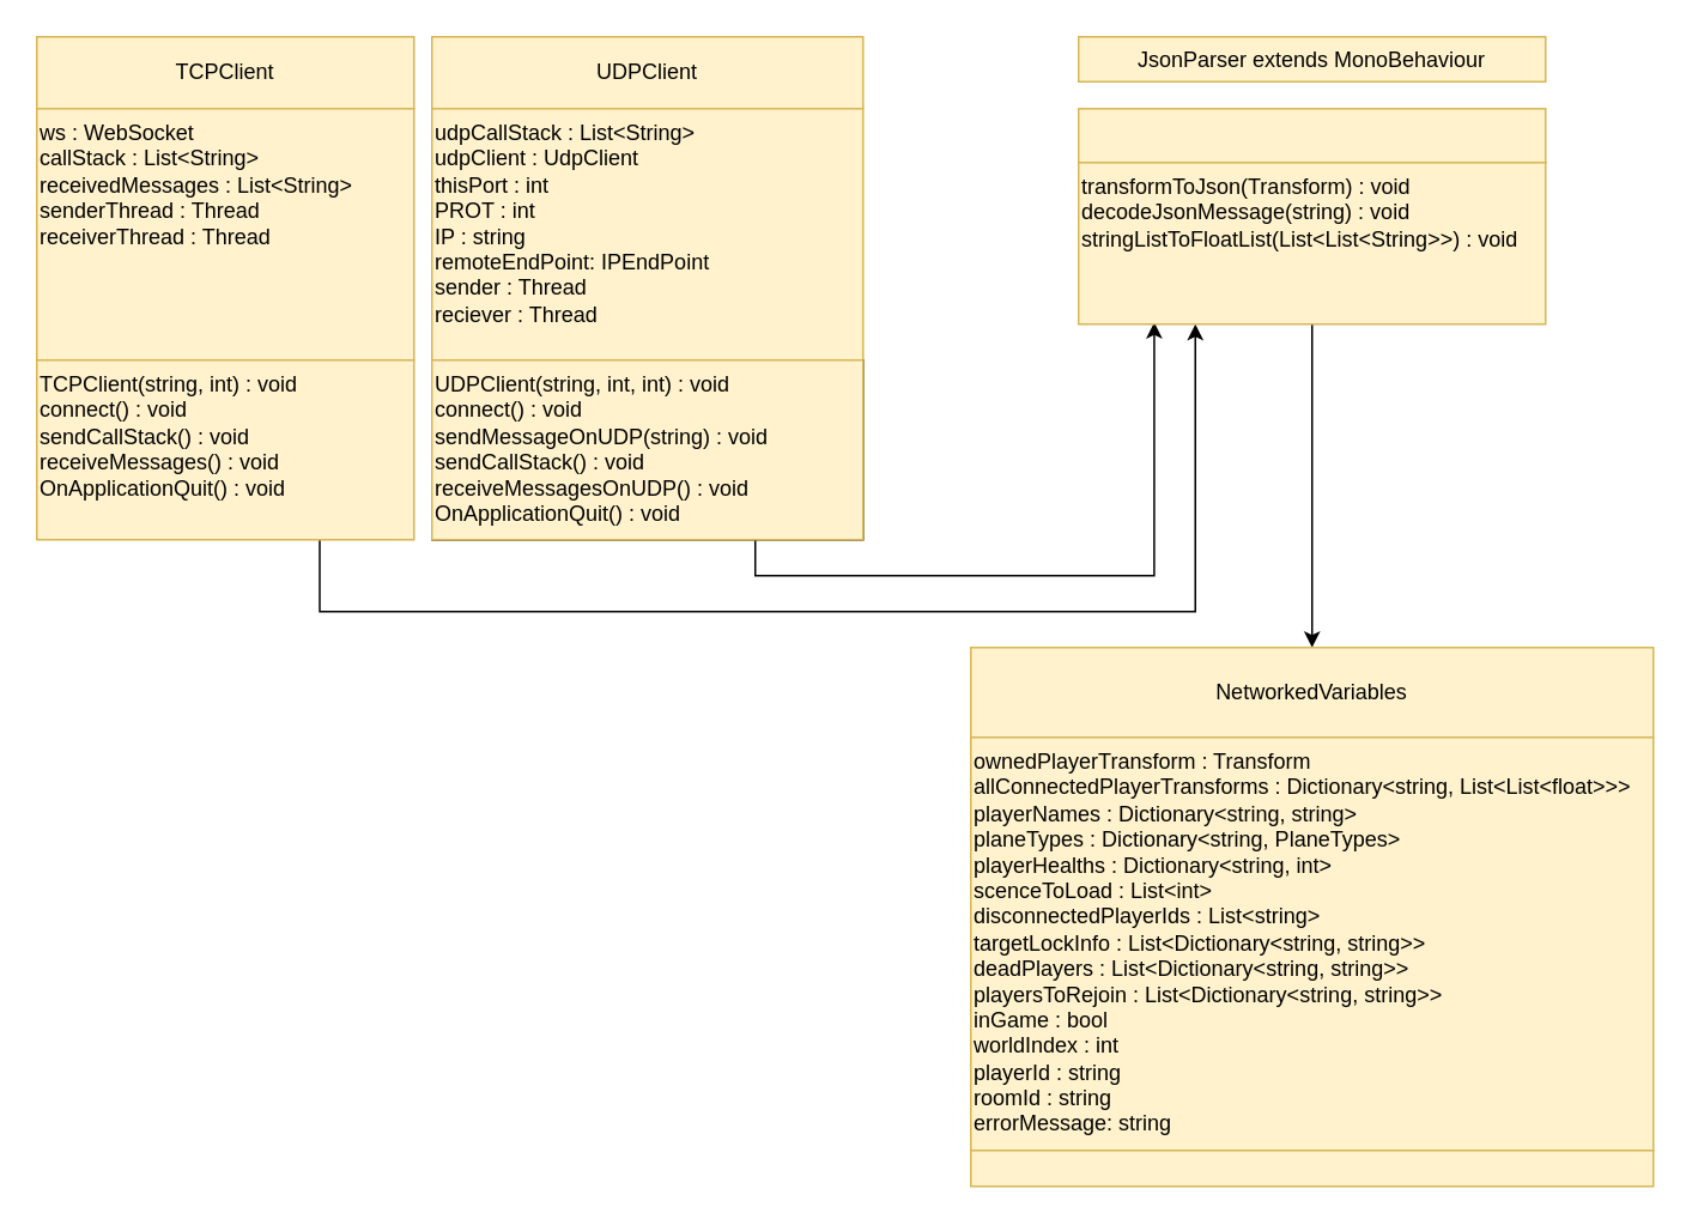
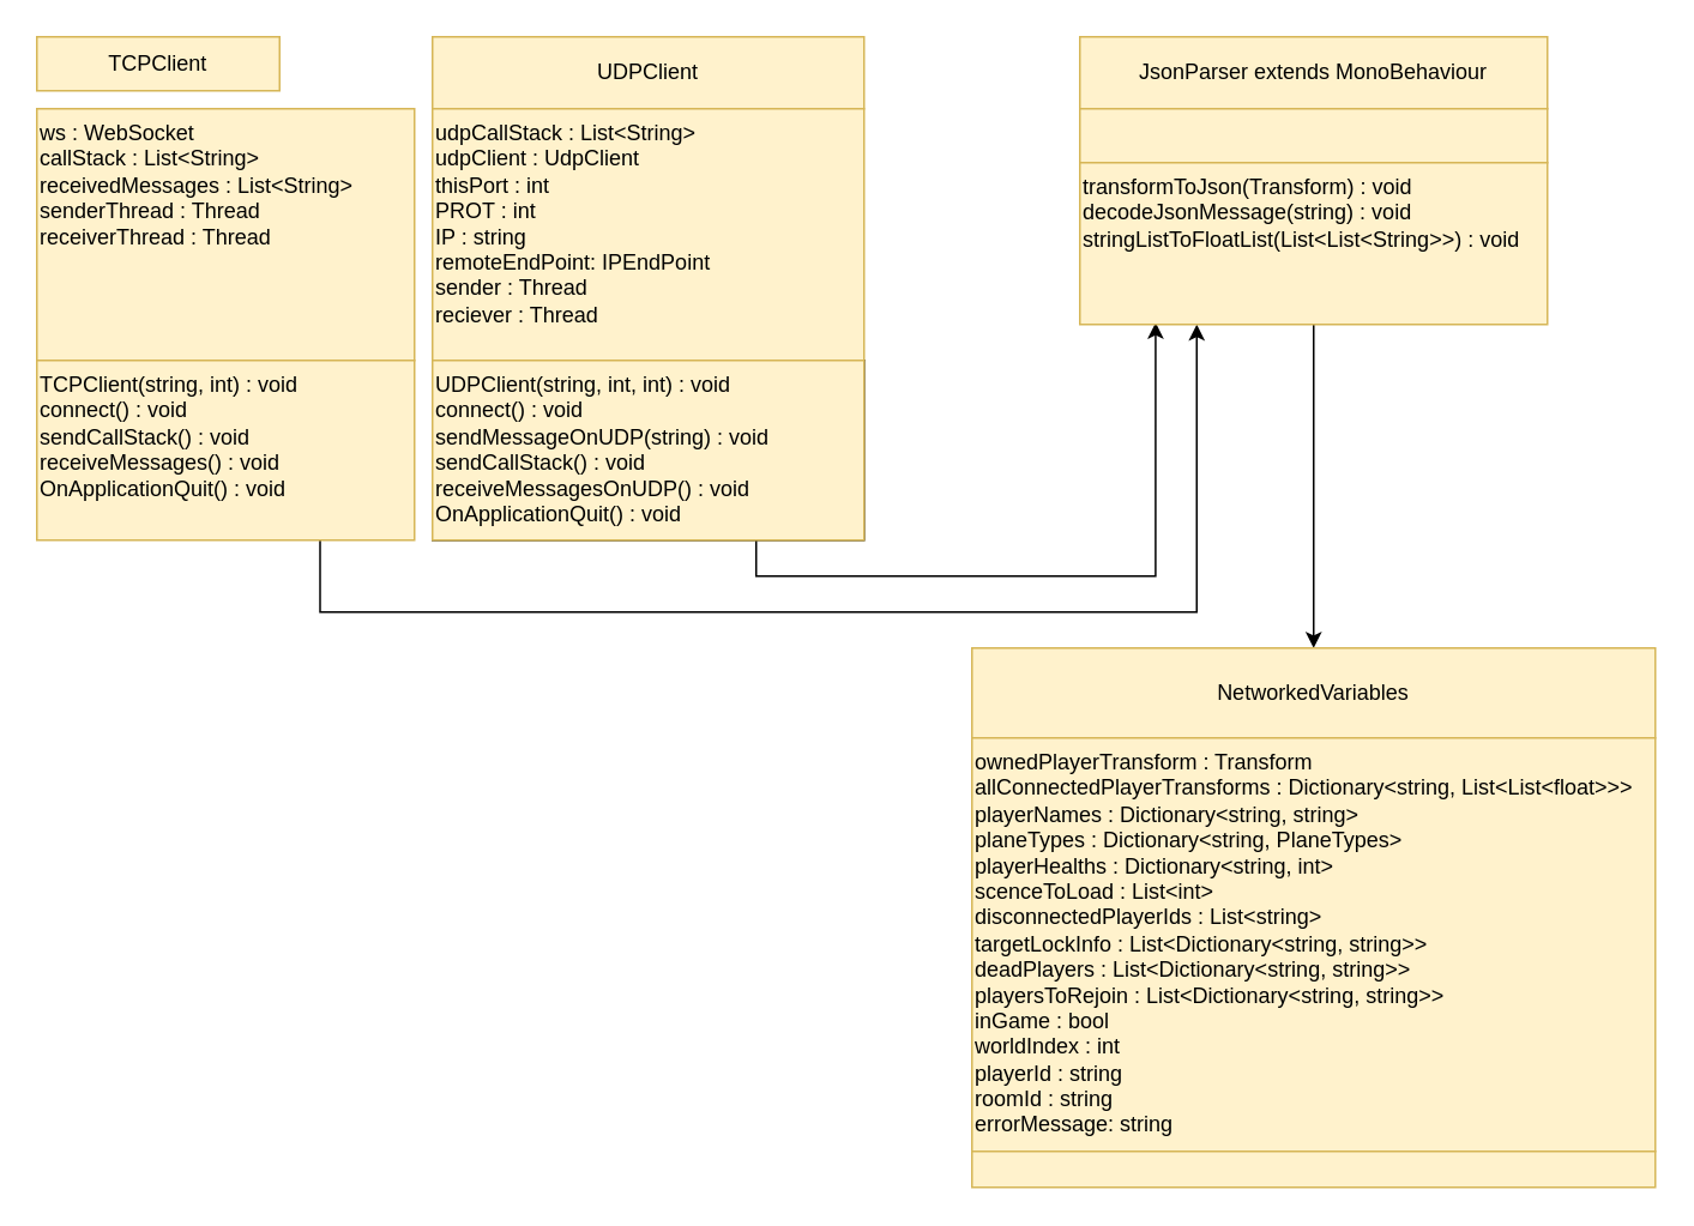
  <mxCell id="0" />
  <mxCell id="1" parent="0" />
- <mxCell id="2" value="TCPClient" style="rounded=0;whiteSpace=wrap;html=1;fillColor=#fff2cc;strokeColor=#d6b656;" vertex="1" parent="1"><mxGeometry x="20" y="20" width="210" height="40" as="geometry" /></mxCell>
+ <mxCell id="2" value="TCPClient" style="rounded=0;whiteSpace=wrap;html=1;fillColor=#fff2cc;strokeColor=#d6b656;" vertex="1" parent="1"><mxGeometry x="20" y="20" width="135" height="30" as="geometry" /></mxCell>
  <mxCell id="3" value="&lt;div&gt;ws : WebSocket&lt;/div&gt;&lt;div&gt;callStack : List&amp;lt;String&amp;gt;&lt;/div&gt;&lt;div&gt;receivedMessages : List&amp;lt;String&amp;gt;&lt;/div&gt;&lt;div&gt;senderThread : Thread&lt;/div&gt;&lt;div&gt;receiverThread : Thread&lt;br&gt;&lt;/div&gt;" style="rounded=0;whiteSpace=wrap;html=1;align=left;verticalAlign=top;fillColor=#fff2cc;strokeColor=#d6b656;" vertex="1" parent="1"><mxGeometry x="20" y="60" width="210" height="140" as="geometry" /></mxCell>
  <mxCell id="4" style="edgeStyle=orthogonalEdgeStyle;rounded=0;orthogonalLoop=1;jettySize=auto;html=1;exitX=0.75;exitY=1;exitDx=0;exitDy=0;entryX=0.25;entryY=1;entryDx=0;entryDy=0;" edge="1" parent="1" source="5" target="14"><mxGeometry relative="1" as="geometry"><Array as="points"><mxPoint x="178" y="340" /><mxPoint x="665" y="340" /></Array></mxGeometry></mxCell>
  <mxCell id="5" value="&lt;div&gt;TCPClient(string, int) : void&lt;/div&gt;&lt;div&gt;connect() : void&lt;/div&gt;&lt;div&gt;sendCallStack() : void&lt;/div&gt;&lt;div&gt;receiveMessages() : void&lt;/div&gt;&lt;div&gt;OnApplicationQuit() : void&lt;br&gt;&lt;/div&gt;" style="rounded=0;whiteSpace=wrap;html=1;verticalAlign=top;align=left;fillColor=#fff2cc;strokeColor=#d6b656;" vertex="1" parent="1"><mxGeometry x="20" y="200" width="210" height="100" as="geometry" /></mxCell>
  <mxCell id="6" value="UDPClient" style="rounded=0;whiteSpace=wrap;html=1;fillColor=#fff2cc;strokeColor=#d6b656;" vertex="1" parent="1"><mxGeometry x="240" y="20" width="240" height="40" as="geometry" /></mxCell>
  <mxCell id="7" value="&lt;div&gt;udpCallStack : List&amp;lt;String&amp;gt;&lt;/div&gt;&lt;div&gt;udpClient : UdpClient&lt;/div&gt;&lt;div&gt;thisPort : int&lt;/div&gt;&lt;div&gt;PROT : int&lt;/div&gt;&lt;div&gt;IP : string&lt;/div&gt;&lt;div&gt;remoteEndPoint: IPEndPoint&lt;/div&gt;&lt;div&gt;sender : Thread&lt;/div&gt;&lt;div&gt;reciever : Thread&lt;br&gt;&lt;/div&gt;" style="rounded=0;whiteSpace=wrap;html=1;align=left;verticalAlign=top;fillColor=#fff2cc;strokeColor=#d6b656;" vertex="1" parent="1"><mxGeometry x="240" y="60" width="240" height="140" as="geometry" /></mxCell>
  <mxCell id="8" value="&lt;div&gt;UDPClient(string, int, int) : void&lt;/div&gt;&lt;div&gt;connect() : void&lt;/div&gt;&lt;div&gt;sendMessageOnUDP(string) : void&lt;/div&gt;&lt;div&gt;sendCallStack() : void&lt;/div&gt;&lt;div&gt;receiveMessagesOnUDP() : void&lt;/div&gt;&lt;div&gt;OnApplicationQuit() : void&lt;br&gt;&lt;/div&gt;&lt;div&gt;&lt;br&gt;&lt;/div&gt;" style="rounded=0;whiteSpace=wrap;html=1;verticalAlign=top;align=left;" vertex="1" parent="1"><mxGeometry x="240" y="200" width="240" height="100" as="geometry" /></mxCell>
  <mxCell id="9" style="edgeStyle=orthogonalEdgeStyle;rounded=0;orthogonalLoop=1;jettySize=auto;html=1;exitX=0.75;exitY=1;exitDx=0;exitDy=0;entryX=0.162;entryY=0.989;entryDx=0;entryDy=0;entryPerimeter=0;" edge="1" parent="1" source="10" target="14"><mxGeometry relative="1" as="geometry" /></mxCell>
  <mxCell id="10" value="&lt;div&gt;UDPClient(string, int, int) : void&lt;/div&gt;&lt;div&gt;connect() : void&lt;/div&gt;&lt;div&gt;sendMessageOnUDP(string) : void&lt;/div&gt;&lt;div&gt;sendCallStack() : void&lt;/div&gt;&lt;div&gt;receiveMessagesOnUDP() : void&lt;/div&gt;&lt;div&gt;OnApplicationQuit() : void&lt;br&gt;&lt;/div&gt;&lt;div&gt;&lt;br&gt;&lt;/div&gt;" style="rounded=0;whiteSpace=wrap;html=1;verticalAlign=top;align=left;fillColor=#fff2cc;strokeColor=#d6b656;" vertex="1" parent="1"><mxGeometry x="240" y="200" width="240" height="100" as="geometry" /></mxCell>
- <mxCell id="11" value="&lt;div align=&quot;center&quot;&gt;JsonParser extends MonoBehaviour&lt;br&gt;&lt;/div&gt;" style="rounded=0;whiteSpace=wrap;html=1;align=center;fillColor=#fff2cc;strokeColor=#d6b656;" vertex="1" parent="1"><mxGeometry x="600" y="20" width="260" height="25" as="geometry" /></mxCell>
+ <mxCell id="11" value="&lt;div align=&quot;center&quot;&gt;JsonParser extends MonoBehaviour&lt;br&gt;&lt;/div&gt;" style="rounded=0;whiteSpace=wrap;html=1;align=center;fillColor=#fff2cc;strokeColor=#d6b656;" vertex="1" parent="1"><mxGeometry x="600" y="20" width="260" height="40" as="geometry" /></mxCell>
  <mxCell id="12" value="" style="rounded=0;whiteSpace=wrap;html=1;align=left;fillColor=#fff2cc;strokeColor=#d6b656;" vertex="1" parent="1"><mxGeometry x="600" y="60" width="260" height="30" as="geometry" /></mxCell>
  <mxCell id="13" style="edgeStyle=orthogonalEdgeStyle;rounded=0;orthogonalLoop=1;jettySize=auto;html=1;exitX=0.5;exitY=1;exitDx=0;exitDy=0;entryX=0.5;entryY=0;entryDx=0;entryDy=0;" edge="1" parent="1" source="14" target="15"><mxGeometry relative="1" as="geometry" /></mxCell>
  <mxCell id="14" value="&lt;div&gt;transformToJson(Transform) : void&lt;/div&gt;&lt;div&gt;decodeJsonMessage(string) : void&lt;/div&gt;&lt;div&gt;stringListToFloatList(List&amp;lt;List&amp;lt;String&amp;gt;&amp;gt;) : void&lt;br&gt;&lt;/div&gt;" style="rounded=0;whiteSpace=wrap;html=1;align=left;fillColor=#fff2cc;strokeColor=#d6b656;verticalAlign=top;" vertex="1" parent="1"><mxGeometry x="600" y="90" width="260" height="90" as="geometry" /></mxCell>
  <mxCell id="15" value="&lt;div align=&quot;center&quot;&gt;NetworkedVariables&lt;/div&gt;" style="rounded=0;whiteSpace=wrap;html=1;align=center;fillColor=#fff2cc;strokeColor=#d6b656;" vertex="1" parent="1"><mxGeometry x="540" y="360" width="380" height="50" as="geometry" /></mxCell>
  <mxCell id="16" value="&lt;div&gt;ownedPlayerTransform : Transform&lt;/div&gt;&lt;div&gt;allConnectedPlayerTransforms : Dictionary&amp;lt;string, List&amp;lt;List&amp;lt;float&amp;gt;&amp;gt;&amp;gt;&lt;/div&gt;&lt;div&gt;playerNames : Dictionary&amp;lt;string, string&amp;gt;&lt;/div&gt;&lt;div&gt;planeTypes : Dictionary&amp;lt;string, PlaneTypes&amp;gt;&lt;/div&gt;&lt;div&gt;playerHealths : Dictionary&amp;lt;string, int&amp;gt;&lt;/div&gt;&lt;div&gt;scenceToLoad : List&amp;lt;int&amp;gt;&lt;/div&gt;&lt;div&gt;disconnectedPlayerIds : List&amp;lt;string&amp;gt;&lt;/div&gt;&lt;div&gt;&lt;div&gt;targetLockInfo : List&amp;lt;Dictionary&amp;lt;string, string&amp;gt;&amp;gt;&lt;/div&gt;&lt;div&gt;deadPlayers : List&amp;lt;Dictionary&amp;lt;string, string&amp;gt;&amp;gt;&lt;/div&gt;&lt;div&gt;playersToRejoin : List&amp;lt;Dictionary&amp;lt;string, string&amp;gt;&amp;gt;&lt;/div&gt;&lt;div&gt;inGame : bool&lt;/div&gt;&lt;div&gt;worldIndex : int&lt;/div&gt;&lt;div&gt;playerId : string&lt;/div&gt;&lt;div&gt;roomId : string&lt;/div&gt;&lt;div&gt;errorMessage: string&lt;br&gt;&lt;/div&gt;&lt;/div&gt;&lt;div&gt;&lt;br&gt;&lt;/div&gt;&lt;div&gt;&lt;br&gt;&lt;/div&gt;&lt;div&gt;&lt;br&gt;&lt;/div&gt;" style="rounded=0;whiteSpace=wrap;html=1;align=left;verticalAlign=top;fillColor=#fff2cc;strokeColor=#d6b656;" vertex="1" parent="1"><mxGeometry x="540" y="410" width="380" height="230" as="geometry" /></mxCell>
  <mxCell id="17" value="" style="rounded=0;whiteSpace=wrap;html=1;align=left;fillColor=#fff2cc;strokeColor=#d6b656;" vertex="1" parent="1"><mxGeometry x="540" y="640" width="380" height="20" as="geometry" /></mxCell>
